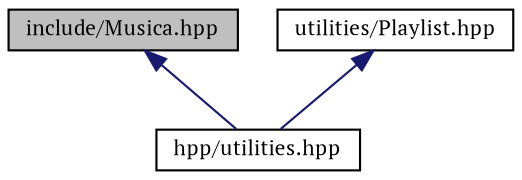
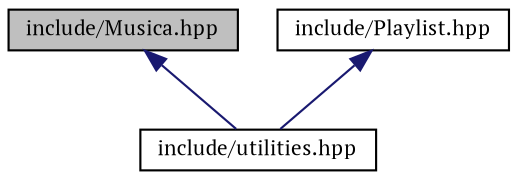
  digraph {
    fontname="PT Serif"
    node [color=black fillcolor=white fontname="PT Serif" fontsize=10 shape=record style=filled]
    edge [color=midnightblue dir=back fontname="PT Serif" fontsize=10 labelfontname=Helvetica labelfontsize=10 style=solid]
    n1 [fillcolor=grey75 fontcolor=black height=0.2 label="include/Musica.hpp" width=0.4]
-   n2 [height=0.2 label="hpp/utilities.hpp" width=0.4]
-   n3 [height=0.2 label="utilities/Playlist.hpp" width=0.4]
+   n2 [height=0.2 label="include/utilities.hpp" width=0.4]
+   n3 [height=0.2 label="include/Playlist.hpp" width=0.4]
    n1 -> n2
    n3 -> n2
  }
